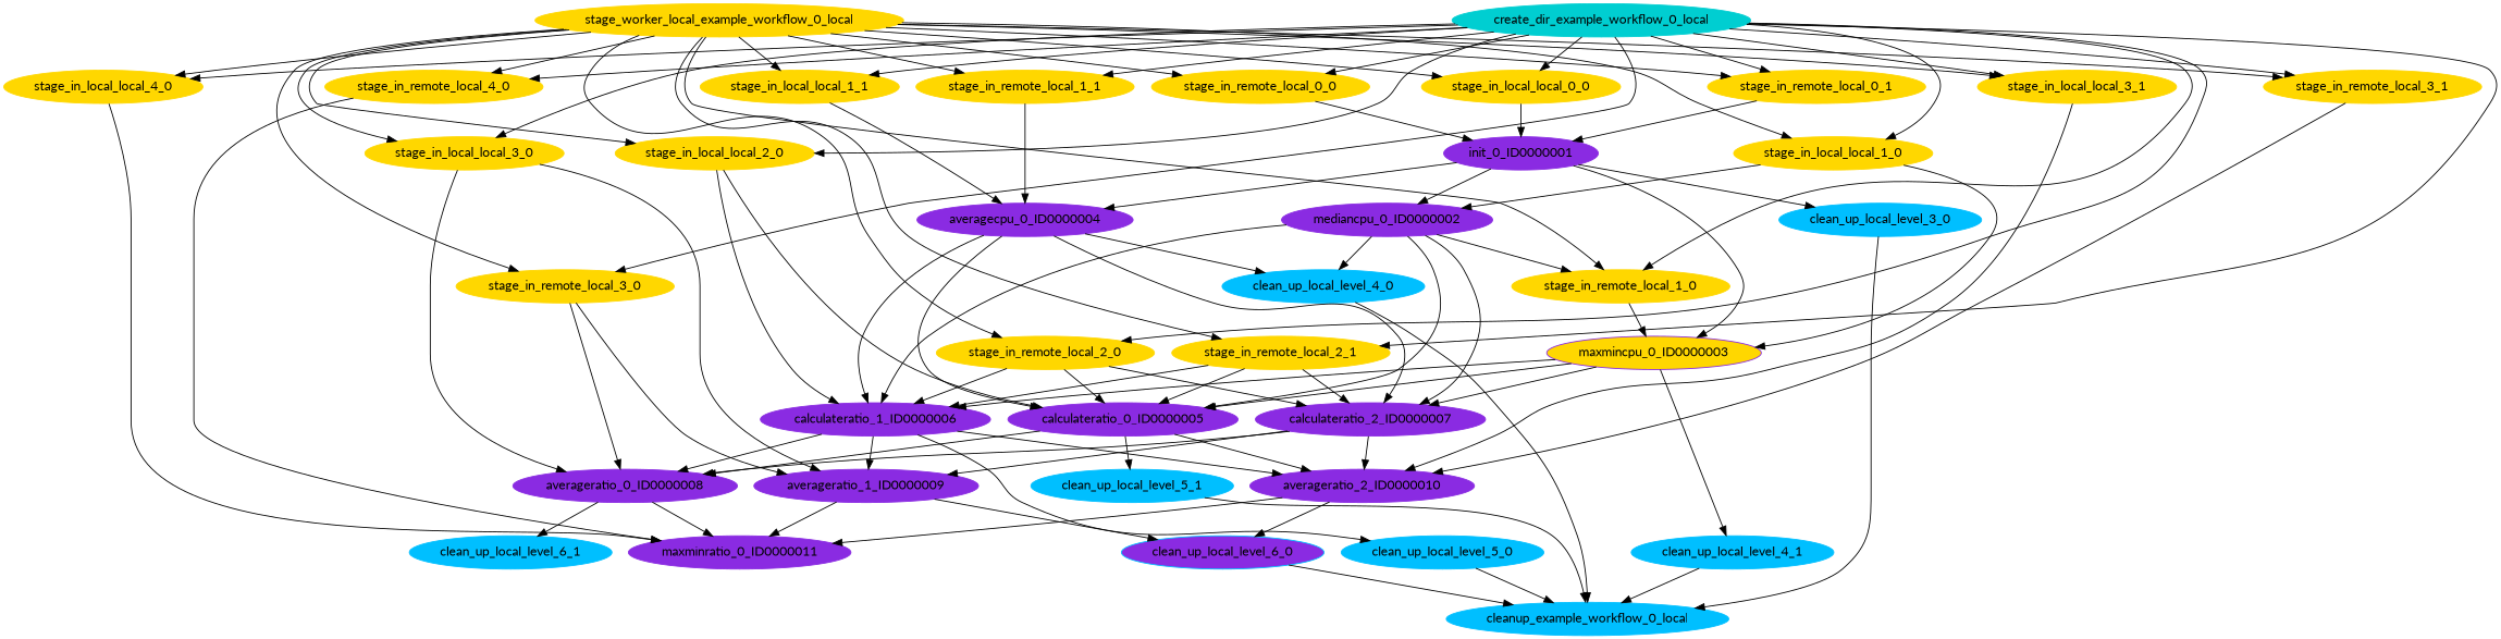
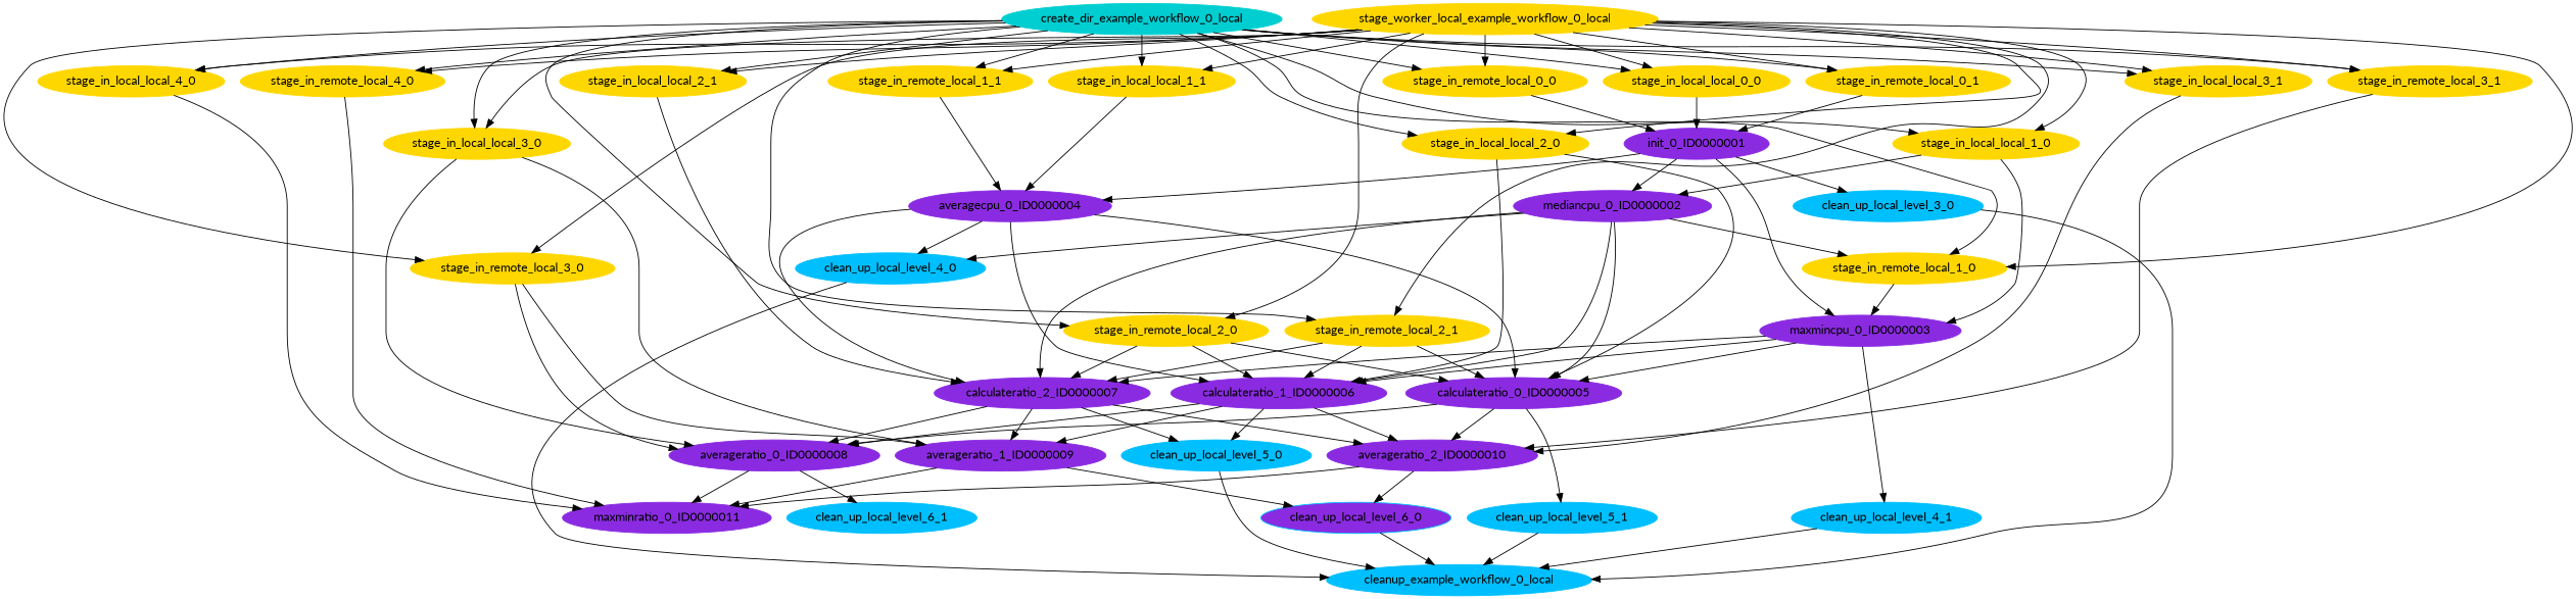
  digraph {
    fontname=Lato
    node [color=gold fontname=Lato shape=ellipse style=filled]
    edge [arrowhead=normal arrowsize=1.0 fontname=Lato]
    n1 [color=deepskyblue label=clean_up_local_level_4_1]
    n2 [color=deepskyblue label=cleanup_example_workflow_0_local]
    n3 [color=deepskyblue label=clean_up_local_level_4_0]
    n4 [color=blueviolet label=averageratio_2_ID0000010]
    n5 [color=deepskyblue fillcolor=blueviolet label=clean_up_local_level_6_0]
    n6 [color=blueviolet label=maxminratio_0_ID0000011]
    n7 [color=blueviolet label=averageratio_0_ID0000008]
    n8 [color=deepskyblue label=clean_up_local_level_6_1]
    n9 [label=stage_in_local_local_4_0]
    n10 [label=stage_in_remote_local_0_1]
    n11 [color=blueviolet label=init_0_ID0000001]
    n12 [color=blueviolet label=mediancpu_0_ID0000002]
    n13 [color=blueviolet label=averagecpu_0_ID0000004]
-   n14 [color=blueviolet label=maxmincpu_0_ID0000003 fillcolor=gold]
+   n14 [color=blueviolet label=maxmincpu_0_ID0000003]
    n15 [color=deepskyblue label=clean_up_local_level_3_0]
    n16 [label=stage_in_remote_local_0_0]
    n17 [color=deepskyblue label=clean_up_local_level_5_0]
    n18 [color=blueviolet label=calculateratio_0_ID0000005]
    n19 [color=deepskyblue label=clean_up_local_level_5_1]
    n20 [color=blueviolet label=averageratio_1_ID0000009]
    n21 [color=blueviolet label=calculateratio_2_ID0000007]
    n22 [color=blueviolet label=calculateratio_1_ID0000006]
    n23 [label=stage_in_remote_local_1_0]
    n24 [color=darkturquoise label=create_dir_example_workflow_0_local]
    n25 [label=stage_in_local_local_0_0]
    n26 [label=stage_in_remote_local_2_1]
    n27 [label=stage_in_local_local_2_0]
+   n28 [label=stage_in_local_local_2_1]
    n29 [label=stage_in_remote_local_1_1]
    n30 [label=stage_in_local_local_3_1]
    n31 [label=stage_in_local_local_3_0]
    n32 [label=stage_in_local_local_1_1]
    n33 [label=stage_in_local_local_1_0]
    n34 [label=stage_in_remote_local_4_0]
    n35 [label=stage_in_remote_local_2_0]
    n36 [label=stage_in_remote_local_3_1]
    n37 [label=stage_in_remote_local_3_0]
    n38 [label=stage_worker_local_example_workflow_0_local]
    n1 -> n2
    n3 -> n2
    n4 -> n5
    n4 -> n6
    n5 -> n2
    n7 -> n6
    n7 -> n8
    n9 -> n6
    n10 -> n11
    n11 -> n12
    n11 -> n13
    n11 -> n14
    n11 -> n15
    n12 -> n3
    n12 -> n18
    n12 -> n21
    n12 -> n22
    n12 -> n23
    n13 -> n3
    n13 -> n18
    n13 -> n21
    n13 -> n22
    n14 -> n1
    n14 -> n18
    n14 -> n21
    n14 -> n22
    n15 -> n2
    n16 -> n11
    n17 -> n2
    n18 -> n4
    n18 -> n7
    n18 -> n19
    n19 -> n2
    n20 -> n5
    n20 -> n6
    n21 -> n4
    n21 -> n7
+   n21 -> n17
    n21 -> n20
    n22 -> n4
    n22 -> n7
    n22 -> n17
    n22 -> n20
    n23 -> n14
    n24 -> n9
    n24 -> n10
    n24 -> n16
    n24 -> n23
    n24 -> n25
    n24 -> n26
    n24 -> n27
+   n24 -> n28
    n24 -> n29
    n24 -> n30
    n24 -> n31
    n24 -> n32
    n24 -> n33
    n24 -> n34
    n24 -> n35
    n24 -> n36
    n24 -> n37
    n25 -> n11
    n26 -> n18
    n26 -> n21
    n26 -> n22
    n27 -> n18
    n27 -> n22
+   n28 -> n21
    n29 -> n13
    n30 -> n4
    n31 -> n7
    n31 -> n20
    n32 -> n13
    n33 -> n12
    n33 -> n14
    n34 -> n6
    n35 -> n18
    n35 -> n21
    n35 -> n22
    n36 -> n4
    n37 -> n7
    n37 -> n20
    n38 -> n9
    n38 -> n10
    n38 -> n16
    n38 -> n23
    n38 -> n25
    n38 -> n26
    n38 -> n27
+   n38 -> n28
    n38 -> n29
    n38 -> n30
    n38 -> n31
    n38 -> n32
    n38 -> n33
    n38 -> n34
    n38 -> n35
    n38 -> n36
    n38 -> n37
  }
